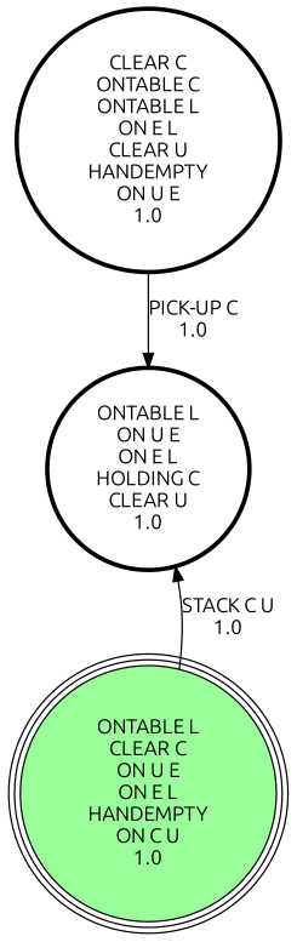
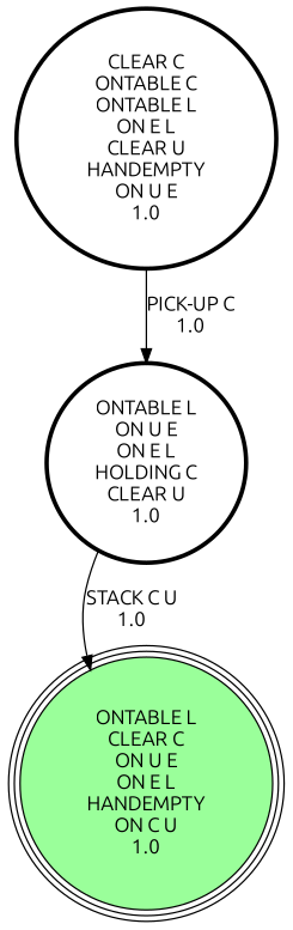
  digraph {
    fontname=Ubuntu
    node [penwidth=3 shape=circle fontname=Ubuntu]
    edge [fontname=Ubuntu]
    "ONTABLE L\nON U E\nON E L\nHOLDING C\nCLEAR U\n1.0\n"
    "ONTABLE L\nCLEAR C\nON U E\nON E L\nHANDEMPTY\nON C U\n1.0\n" [fillcolor=palegreen1 peripheries=3 style=filled penwidth=""]
    "CLEAR C\nONTABLE C\nONTABLE L\nON E L\nCLEAR U\nHANDEMPTY\nON U E\n1.0\n"
-   "ONTABLE L\nCLEAR C\nON U E\nON E L\nHANDEMPTY\nON C U\n1.0\n" -> "ONTABLE L\nON U E\nON E L\nHOLDING C\nCLEAR U\n1.0\n" [label="STACK C U\n1.0\n"]
+   "ONTABLE L\nON U E\nON E L\nHOLDING C\nCLEAR U\n1.0\n" -> "ONTABLE L\nCLEAR C\nON U E\nON E L\nHANDEMPTY\nON C U\n1.0\n" [label="STACK C U\n1.0\n"]
    "CLEAR C\nONTABLE C\nONTABLE L\nON E L\nCLEAR U\nHANDEMPTY\nON U E\n1.0\n" -> "ONTABLE L\nON U E\nON E L\nHOLDING C\nCLEAR U\n1.0\n" [label="PICK-UP C\n1.0\n"]
  }
